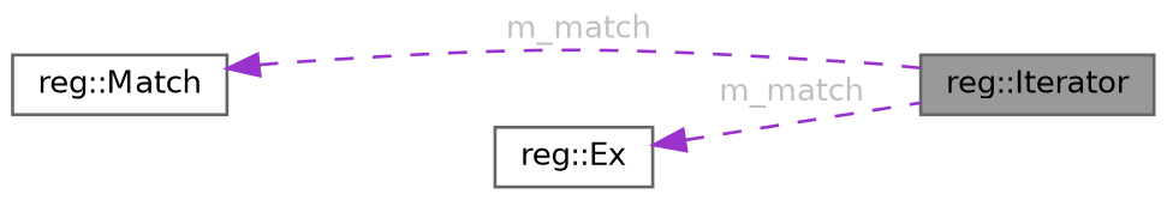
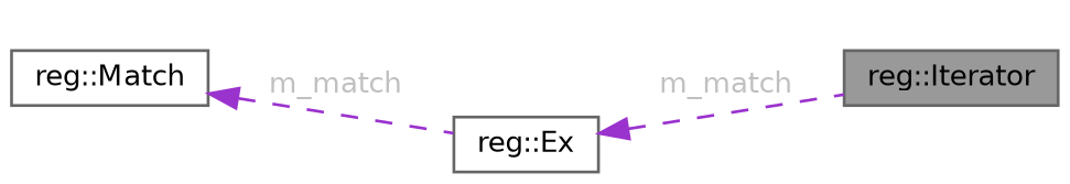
  digraph {
    rankdir=LR
    node [color=gray40 fillcolor=white fontname=Helvetica fontsize=10 shape=box style=filled]
    edge [color=darkorchid3 dir=back fontcolor=grey fontname=Helvetica fontsize=10 labelfontname=Helvetica labelfontsize=10 style=dashed]
    n1 [fillcolor=grey60 fontcolor=black height=0.2 label="reg::Iterator" width=0.4]
    n2 [height=0.2 label="reg::Ex" width=0.4]
    n3 [height=0.2 label="reg::Match" width=0.4]
    n2 -> n1 [label=" m_match"]
-   n3 -> n1 [label=" m_match"]
+   n3 -> n2 [label=" m_match"]
  }
